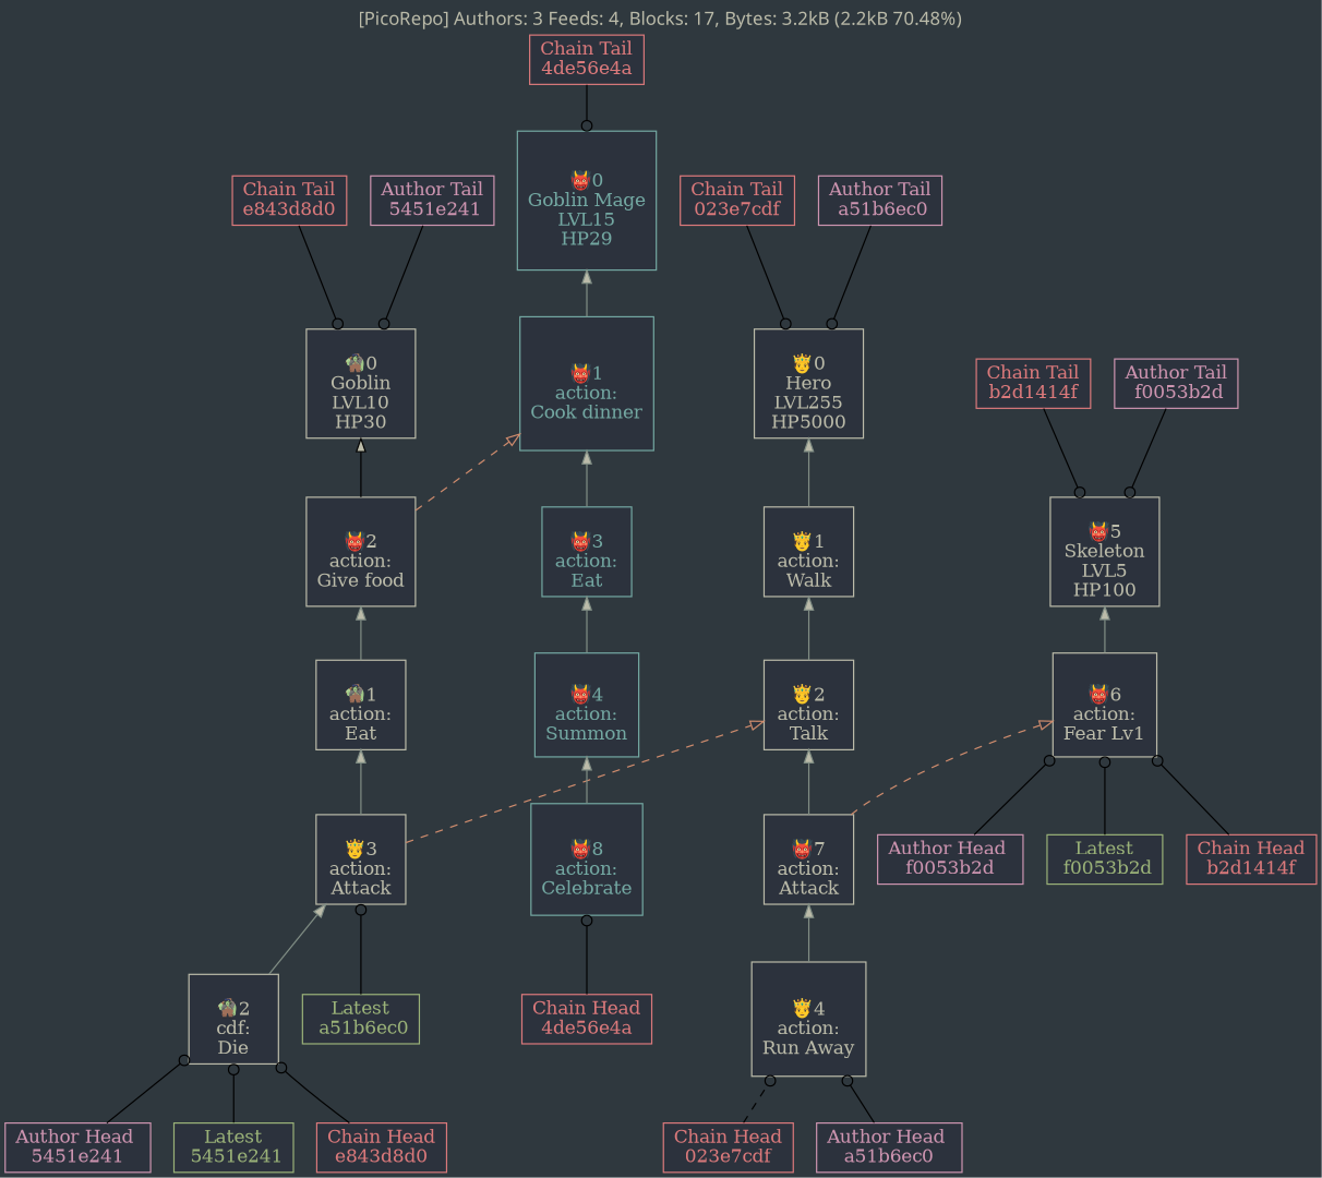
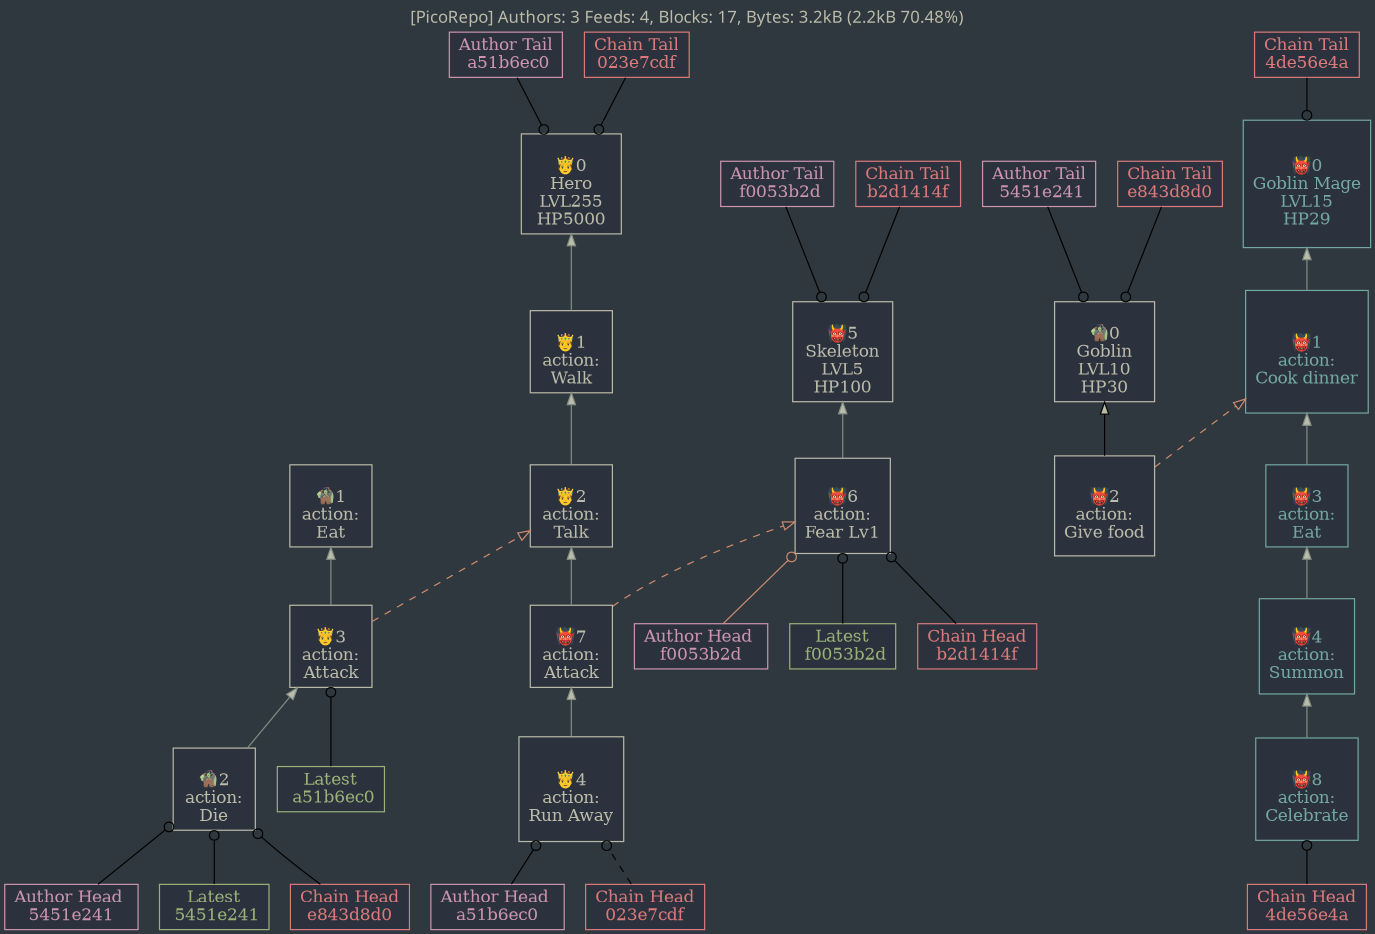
  digraph {
    bgcolor="#2f383e"
    fontcolor="#bbbba9"
    fontname=fixed
    label="[PicoRepo] Authors: 3 Feeds: 4, Blocks: 17, Bytes: 3.2kB (2.2kB 70.48%)"
    labelloc=t
    rankdir=BT
    node [color="#bbbba9" fillcolor="#2c323d" fontcolor="#bbbba9" shape=box style=filled]
    edge [color=black fillcolor="#2c323d" weight=2.0]
    n1 [color="#cd94b0" fontcolor="#cd94b0" label="Author Head \n5451e241"]
-   n2 [label="\n🧌2\ncdf:\nDie\n" shape=square]
+   n2 [label="\n🧌2\naction:\nDie\n" shape=square]
    n3 [label="\n🤴3\naction:\nAttack\n" shape=square]
    n4 [color="#cd94b0" fontcolor="#cd94b0" label="Author Head \na51b6ec0"]
    n5 [label="\n🤴4\naction:\nRun Away\n" shape=square]
    n6 [label="\n👹7\naction:\nAttack\n" shape=square]
    n7 [color="#cd94b0" fontcolor="#cd94b0" label="Author Head \nf0053b2d"]
    n8 [label="\n👹6\naction:\nFear Lv1\n" shape=square]
    n9 [label="\n👹5\nSkeleton\nLVL5\nHP100\n" shape=square]
    n10 [color="#cd94b0" fontcolor="#cd94b0" label="Author Tail\n 5451e241"]
    n11 [color="#cd94b0" fontcolor="#cd94b0" label="Author Tail\n a51b6ec0"]
    n12 [color="#cd94b0" fontcolor="#cd94b0" label="Author Tail\n f0053b2d"]
    n13 [color="#9ab278" fontcolor="#9ab278" label="Latest\n 5451e241"]
    n14 [color="#9ab278" fontcolor="#9ab278" label="Latest\n a51b6ec0"]
    n15 [label="\n🧌1\naction:\nEat\n" shape=square]
    n16 [label="\n🤴2\naction:\nTalk\n" shape=square]
    n17 [color="#9ab278" fontcolor="#9ab278" label="Latest\n f0053b2d"]
    n18 [color="#db797b" fontcolor="#db797b" label="Chain Tail\ne843d8d0"]
    n19 [color="#db797b" fontcolor="#db797b" label="Chain Tail\n4de56e4a"]
    n20 [color="#db797b" fontcolor="#db797b" label="Chain Tail\nb2d1414f"]
    n21 [color="#db797b" fontcolor="#db797b" label="Chain Tail\n023e7cdf"]
    n22 [color="#db797b" fontcolor="#db797b" label="Chain Head\n023e7cdf"]
    n23 [color="#db797b" fontcolor="#db797b" label="Chain Head\n4de56e4a"]
    n24 [color="#73a8a2" fontcolor="#73a8a2" label="\n👹8\naction:\nCelebrate\n" shape=square]
    n25 [color="#73a8a2" fontcolor="#73a8a2" label="\n👹4\naction:\nSummon\n" shape=square]
    n26 [color="#db797b" fontcolor="#db797b" label="Chain Head\nb2d1414f"]
    n27 [color="#db797b" fontcolor="#db797b" label="Chain Head\ne843d8d0"]
    n28 [label="\n👹2\naction:\nGive food\n" shape=square]
    n29 [label="\n🤴1\naction:\nWalk\n" shape=square]
    n30 [label="\n🧌0\nGoblin\nLVL10\nHP30\n" shape=square]
    n31 [color="#73a8a2" fontcolor="#73a8a2" label="\n👹1\naction:\nCook dinner\n" shape=square]
    n32 [color="#73a8a2" fontcolor="#73a8a2" label="\n👹0\nGoblin Mage\nLVL15\nHP29\n" shape=square]
    n33 [label="\n🤴0\nHero\nLVL255\nHP5000\n" shape=square]
    n34 [color="#73a8a2" fontcolor="#73a8a2" label="\n👹3\naction:\nEat\n" shape=square]
    n1 -> n2 [arrowhead=odot]
    n2 -> n3 [color="#818e85" fillcolor="#bbbba9" weight=1.0]
    n3 -> n15 [color="#818e85" fillcolor="#bbbba9" weight=1.0]
    n3 -> n16 [color="#d08c6d" style=dashed weight=0.1]
    n4 -> n5 [arrowhead=odot]
    n5 -> n6 [color="#818e85" fillcolor="#bbbba9" weight=1.0]
    n6 -> n8 [color="#d08c6d" style=dashed weight=0.1]
    n6 -> n16 [color="#818e85" fillcolor="#bbbba9" weight=1.0]
-   n7 -> n8 [arrowhead=odot]
+   n7 -> n8 [arrowhead=odot color="#d08c6d"]
    n8 -> n9 [color="#818e85" fillcolor="#bbbba9" weight=1.0]
    n9 -> n12 [arrowtail=odot dir=back]
    n9 -> n20 [arrowtail=odot dir=back]
    n13 -> n2 [arrowhead=odot]
    n14 -> n3 [arrowhead=odot]
-   n15 -> n28 [color="#818e85" fillcolor="#bbbba9" weight=1.0]
    n16 -> n29 [color="#818e85" fillcolor="#bbbba9" weight=1.0]
    n17 -> n8 [arrowhead=odot]
    n22 -> n5 [arrowhead=odot style=dashed]
    n23 -> n24 [arrowhead=odot]
    n24 -> n25 [color="#818e85" fillcolor="#bbbba9" weight=1.0]
    n25 -> n34 [color="#818e85" fillcolor="#bbbba9" weight=1.0]
    n26 -> n8 [arrowhead=odot]
    n27 -> n2 [arrowhead=odot]
    n28 -> n30 [fillcolor="#bbbba9" weight=1.0]
    n28 -> n31 [color="#d08c6d" style=dashed weight=0.1]
    n29 -> n33 [color="#818e85" fillcolor="#bbbba9" weight=1.0]
    n30 -> n10 [arrowtail=odot dir=back]
    n30 -> n18 [arrowtail=odot dir=back]
    n31 -> n32 [color="#818e85" fillcolor="#bbbba9" weight=1.0]
    n32 -> n19 [arrowtail=odot dir=back]
    n33 -> n11 [arrowtail=odot dir=back]
    n33 -> n21 [arrowtail=odot dir=back]
    n34 -> n31 [color="#818e85" fillcolor="#bbbba9" weight=1.0]
  }
